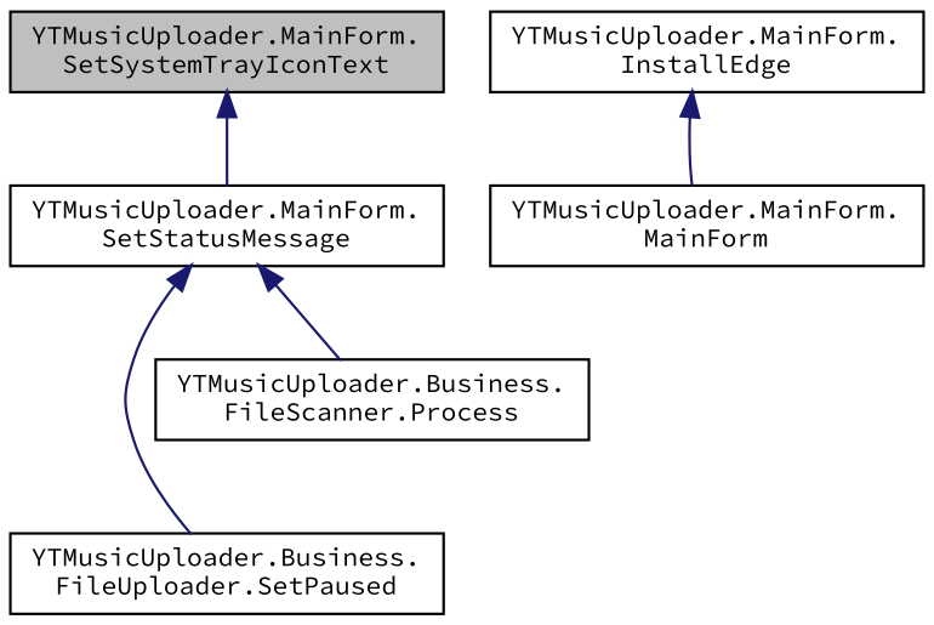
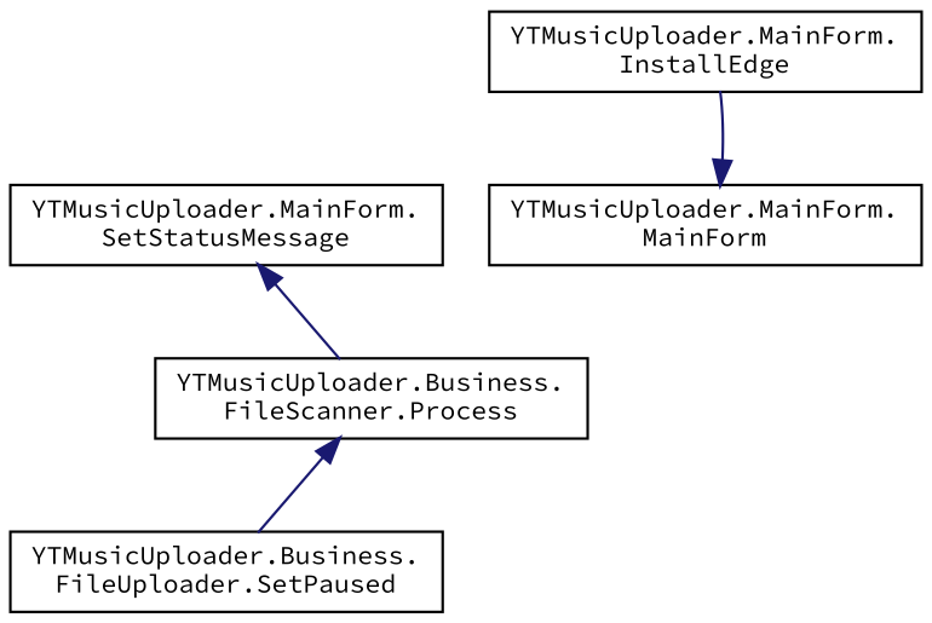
  digraph {
    fontname="Source Code Pro"
    rankdir=TB
    node [color=black fillcolor=white fontname="Source Code Pro" fontsize=10 shape=record style=filled]
    edge [color=midnightblue dir=back fontname="Source Code Pro" fontsize=10 labelfontname=Helvetica labelfontsize=10 style=solid]
-   n1 [fillcolor=grey75 fontcolor=black height=0.2 label="YTMusicUploader.MainForm.\lSetSystemTrayIconText" width=0.4]
    n2 [height=0.2 label="YTMusicUploader.MainForm.\lSetStatusMessage" width=0.4]
    n3 [height=0.2 label="YTMusicUploader.Business.\lFileUploader.SetPaused" width=0.4]
    n4 [height=0.2 label="YTMusicUploader.Business.\lFileScanner.Process" width=0.4]
    n5 [height=0.2 label="YTMusicUploader.MainForm.\lInstallEdge" width=0.4]
    n6 [height=0.2 label="YTMusicUploader.MainForm.\lMainForm" width=0.4]
-   n1 -> n2
-   n2 -> n3
+   n4 -> n3
    n2 -> n4
-   n5 -> n6
+   n6 -> n5
  }
